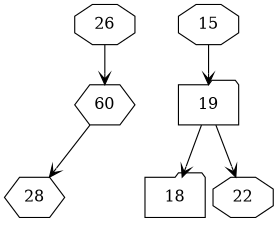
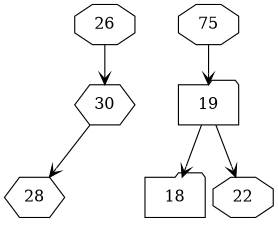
  digraph {
    nodesep=0.1
    node [shape=octagon]
    edge [arrowhead=vee]
-   30 [group=30 shape=hexagon label=60]
+   30 [group=30 shape=hexagon]
    26
    19 [shape=folder]
-   15
+   15 [label=75]
    28 [shape=hexagon]
    _30 [group=30 shape=circle style=invis width=0]
    18 [shape=folder]
    22
    30 -> 28
    30 -> _30 [style=invis]
    26 -> 30
    19 -> 18
    19 -> 22
    15 -> 19
  }
